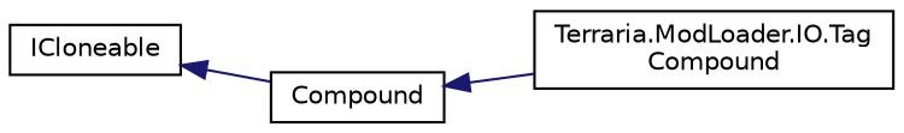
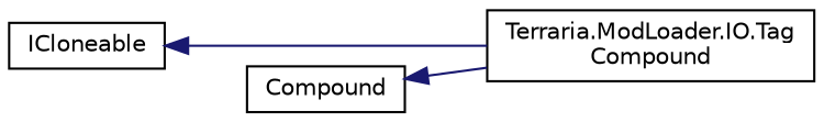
  digraph {
    rankdir=LR
    node [color=black fillcolor=white fontname=Helvetica fontsize=10 shape=record style=filled]
    edge [color=midnightblue dir=back fontname=Helvetica fontsize=10 labelfontname=Helvetica labelfontsize=10 style=solid]
    n1 [height=0.2 label=ICloneable width=0.4]
    n2 [height=0.2 label="Terraria.ModLoader.IO.Tag\lCompound" width=0.4]
    n3 [height=0.2 label=Compound width=0.4]
-   n1 -> n3
+   n1 -> n2
    n3 -> n2
  }
